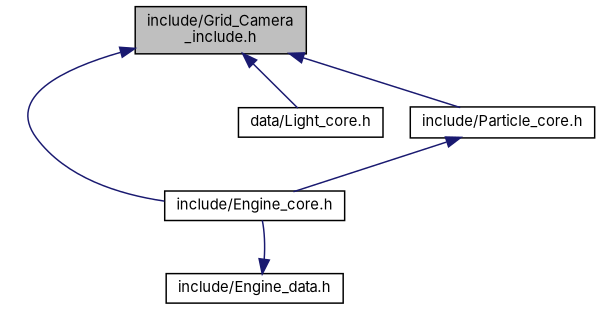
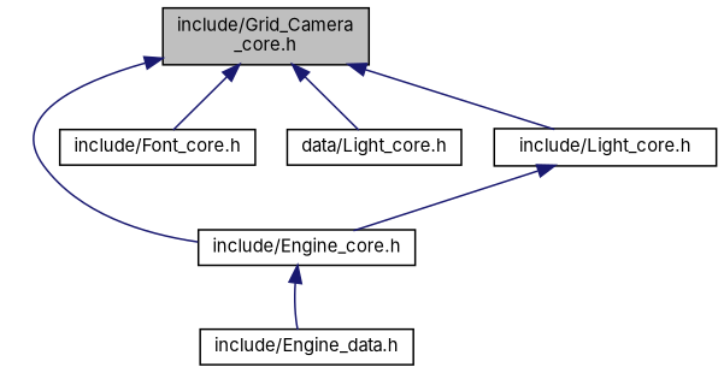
  digraph {
    fontname=Inter
    node [color=black fillcolor=white fontname=Inter fontsize=10 shape=record style=filled]
    edge [color=midnightblue dir=back fontname=Inter fontsize=10 labelfontname=Helvetica labelfontsize=10 style=solid]
-   n1 [fillcolor=grey75 fontcolor=black height=0.2 label="include/Grid_Camera\l_include.h" width=0.4]
+   n1 [fillcolor=grey75 fontcolor=black height=0.2 label="include/Grid_Camera\l_core.h" width=0.4]
    n2 [height=0.2 label="include/Engine_core.h" width=0.4]
+   n3 [height=0.2 label="include/Font_core.h" width=0.4]
    n4 [height=0.2 label="data/Light_core.h" width=0.4]
-   n5 [height=0.2 label="include/Particle_core.h" width=0.4]
+   n5 [height=0.2 label="include/Light_core.h" width=0.4]
    n6 [height=0.2 label="include/Engine_data.h" width=0.4]
    n1 -> n2
+   n1 -> n3
    n1 -> n4
    n1 -> n5
    n5 -> n2
-   n6 -> n2
+   n2 -> n6
  }
